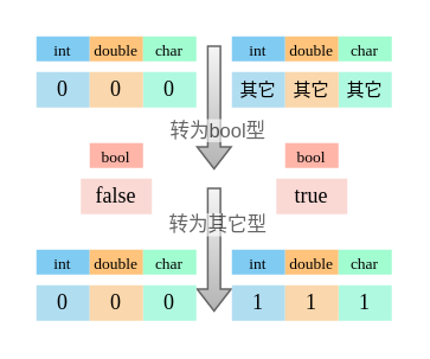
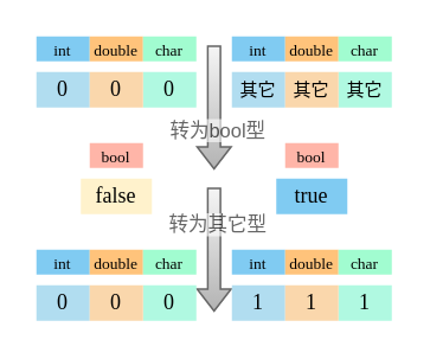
  <mxCell id="0" />
  <mxCell id="1" parent="0" />
- <mxCell id="2" value="&lt;font style=&quot;font-size: 12px;&quot; face=&quot;Consolas&quot;&gt;false&lt;/font&gt;" style="rounded=0;whiteSpace=wrap;html=1;strokeColor=none;fillColor=#fad9d5;" parent="1" vertex="1"><mxGeometry x="45" y="100" width="40" height="20" as="geometry" /></mxCell>
+ <mxCell id="2" value="&lt;font style=&quot;font-size: 12px;&quot; face=&quot;Consolas&quot;&gt;false&lt;/font&gt;" style="rounded=0;whiteSpace=wrap;html=1;strokeColor=none;fillColor=#fff2cc;" parent="1" vertex="1"><mxGeometry x="45" y="100" width="40" height="20" as="geometry" /></mxCell>
  <mxCell id="3" value="&lt;font style=&quot;font-size: 12px;&quot; face=&quot;Consolas&quot;&gt;0&lt;/font&gt;" style="rounded=0;whiteSpace=wrap;html=1;strokeColor=none;fillColor=#b1ddf0;" parent="1" vertex="1"><mxGeometry x="20" y="40" width="30" height="20" as="geometry" /></mxCell>
  <mxCell id="4" value="&lt;font style=&quot;font-size: 12px;&quot; face=&quot;Consolas&quot;&gt;0&lt;/font&gt;" style="rounded=0;whiteSpace=wrap;html=1;strokeColor=none;fillColor=#B0F9E1;" parent="1" vertex="1"><mxGeometry x="80" y="40" width="30" height="20" as="geometry" /></mxCell>
  <mxCell id="5" value="&lt;font style=&quot;font-size: 12px;&quot; face=&quot;Consolas&quot;&gt;0&lt;/font&gt;" style="rounded=0;whiteSpace=wrap;html=1;strokeColor=none;fillColor=#fad7ac;" parent="1" vertex="1"><mxGeometry x="50" y="40" width="30" height="20" as="geometry" /></mxCell>
  <mxCell id="6" value="" style="shape=flexArrow;endArrow=classic;html=1;rounded=0;endWidth=10.952;endSize=3.762;width=7.143;fillColor=#f5f5f5;gradientColor=#b3b3b3;strokeColor=#666666;" parent="1" edge="1"><mxGeometry width="50" height="50" relative="1" as="geometry"><mxPoint x="120" y="25" as="sourcePoint" /><mxPoint x="120" y="95" as="targetPoint" /></mxGeometry></mxCell>
  <mxCell id="7" value="&lt;font style=&quot;font-size: 11px;&quot;&gt;转为bool型&lt;/font&gt;" style="edgeLabel;html=1;align=center;verticalAlign=middle;resizable=0;points=[];textOpacity=60;" parent="6" vertex="1" connectable="0"><mxGeometry x="0.541" y="1" relative="1" as="geometry"><mxPoint y="-7" as="offset" /></mxGeometry></mxCell>
  <mxCell id="8" value="" style="shape=flexArrow;endArrow=classic;html=1;rounded=0;endWidth=10.952;endSize=3.762;width=7.143;fillColor=#f5f5f5;gradientColor=#b3b3b3;strokeColor=#666666;" parent="1" edge="1"><mxGeometry width="50" height="50" relative="1" as="geometry"><mxPoint x="120" y="105" as="sourcePoint" /><mxPoint x="120" y="175" as="targetPoint" /></mxGeometry></mxCell>
  <mxCell id="9" value="&lt;font style=&quot;font-size: 11px;&quot;&gt;转为其它型&lt;/font&gt;" style="edgeLabel;html=1;align=center;verticalAlign=middle;resizable=0;points=[];textOpacity=60;labelBorderColor=none;labelBackgroundColor=default;" parent="8" vertex="1" connectable="0"><mxGeometry x="0.541" y="1" relative="1" as="geometry"><mxPoint y="-34" as="offset" /></mxGeometry></mxCell>
  <mxCell id="10" value="&lt;font style=&quot;font-size: 12px;&quot; face=&quot;Consolas&quot;&gt;0&lt;/font&gt;" style="rounded=0;whiteSpace=wrap;html=1;strokeColor=none;fillColor=#b1ddf0;" parent="1" vertex="1"><mxGeometry x="20" y="160" width="30" height="20" as="geometry" /></mxCell>
  <mxCell id="11" value="&lt;font style=&quot;font-size: 12px;&quot; face=&quot;Consolas&quot;&gt;0&lt;/font&gt;" style="rounded=0;whiteSpace=wrap;html=1;strokeColor=none;fillColor=#B0F9E1;" parent="1" vertex="1"><mxGeometry x="80" y="160" width="30" height="20" as="geometry" /></mxCell>
  <mxCell id="12" value="&lt;font style=&quot;font-size: 12px;&quot; face=&quot;Consolas&quot;&gt;0&lt;/font&gt;" style="rounded=0;whiteSpace=wrap;html=1;strokeColor=none;fillColor=#fad7ac;" parent="1" vertex="1"><mxGeometry x="50" y="160" width="30" height="20" as="geometry" /></mxCell>
- <mxCell id="13" value="&lt;font face=&quot;Consolas&quot;&gt;true&lt;/font&gt;" style="rounded=0;whiteSpace=wrap;html=1;strokeColor=none;fillColor=#fad9d5;" parent="1" vertex="1"><mxGeometry x="155" y="100" width="40" height="20" as="geometry" /></mxCell>
+ <mxCell id="13" value="&lt;font face=&quot;Consolas&quot;&gt;true&lt;/font&gt;" style="rounded=0;whiteSpace=wrap;html=1;strokeColor=none;fillColor=#80cbf2;" parent="1" vertex="1"><mxGeometry x="155" y="100" width="40" height="20" as="geometry" /></mxCell>
  <mxCell id="14" value="&lt;font face=&quot;Consolas&quot; style=&quot;font-size: 10px;&quot;&gt;其它&lt;/font&gt;" style="rounded=0;whiteSpace=wrap;html=1;strokeColor=none;fillColor=#b1ddf0;fontSize=10;" parent="1" vertex="1"><mxGeometry x="130" y="40" width="30" height="20" as="geometry" /></mxCell>
  <mxCell id="15" value="&lt;font face=&quot;Consolas&quot; style=&quot;font-size: 10px;&quot;&gt;其它&lt;/font&gt;" style="rounded=0;whiteSpace=wrap;html=1;strokeColor=none;fillColor=#B0F9E1;fontSize=10;" parent="1" vertex="1"><mxGeometry x="190" y="40" width="30" height="20" as="geometry" /></mxCell>
  <mxCell id="16" value="&lt;font face=&quot;Consolas&quot; style=&quot;font-size: 10px;&quot;&gt;其它&lt;/font&gt;" style="rounded=0;whiteSpace=wrap;html=1;strokeColor=none;fillColor=#fad7ac;fontSize=10;" parent="1" vertex="1"><mxGeometry x="160" y="40" width="30" height="20" as="geometry" /></mxCell>
  <mxCell id="17" value="&lt;font style=&quot;font-size: 12px;&quot; face=&quot;Consolas&quot;&gt;1&lt;/font&gt;" style="rounded=0;whiteSpace=wrap;html=1;strokeColor=none;fillColor=#b1ddf0;" parent="1" vertex="1"><mxGeometry x="130" y="160" width="30" height="20" as="geometry" /></mxCell>
  <mxCell id="18" value="&lt;font face=&quot;Consolas&quot;&gt;1&lt;/font&gt;" style="rounded=0;whiteSpace=wrap;html=1;strokeColor=none;fillColor=#B0F9E1;" parent="1" vertex="1"><mxGeometry x="190" y="160" width="30" height="20" as="geometry" /></mxCell>
  <mxCell id="19" value="&lt;font style=&quot;font-size: 12px;&quot; face=&quot;Consolas&quot;&gt;1&lt;/font&gt;" style="rounded=0;whiteSpace=wrap;html=1;strokeColor=none;fillColor=#fad7ac;" parent="1" vertex="1"><mxGeometry x="160" y="160" width="30" height="20" as="geometry" /></mxCell>
  <mxCell id="20" value="&lt;font face=&quot;consolas&quot; style=&quot;font-size: 9px;&quot;&gt;int&lt;/font&gt;" style="text;html=1;strokeColor=none;fillColor=#80cbf2;align=center;verticalAlign=middle;whiteSpace=wrap;rounded=0;gradientColor=none;" parent="1" vertex="1"><mxGeometry x="20" y="20" width="30" height="14" as="geometry" /></mxCell>
  <mxCell id="21" value="&lt;font face=&quot;consolas&quot; style=&quot;font-size: 9px;&quot;&gt;double&lt;/font&gt;" style="text;html=1;strokeColor=none;fillColor=#ffc37b;align=center;verticalAlign=middle;whiteSpace=wrap;rounded=0;gradientColor=none;" parent="1" vertex="1"><mxGeometry x="50" y="20" width="30" height="14" as="geometry" /></mxCell>
  <mxCell id="22" value="&lt;font face=&quot;consolas&quot; style=&quot;font-size: 9px;&quot;&gt;char&lt;/font&gt;" style="text;html=1;strokeColor=none;fillColor=#a1fcd0;align=center;verticalAlign=middle;whiteSpace=wrap;rounded=0;gradientColor=none;" parent="1" vertex="1"><mxGeometry x="80" y="20" width="30" height="14" as="geometry" /></mxCell>
  <mxCell id="23" value="&lt;font face=&quot;consolas&quot; style=&quot;font-size: 9px;&quot;&gt;bool&lt;/font&gt;" style="text;html=1;strokeColor=none;fillColor=#ffb5a8;align=center;verticalAlign=middle;whiteSpace=wrap;rounded=0;gradientColor=none;" parent="1" vertex="1"><mxGeometry x="50" y="80" width="30" height="14" as="geometry" /></mxCell>
  <mxCell id="24" value="&lt;font face=&quot;consolas&quot; style=&quot;font-size: 9px;&quot;&gt;int&lt;/font&gt;" style="text;html=1;strokeColor=none;fillColor=#80cbf2;align=center;verticalAlign=middle;whiteSpace=wrap;rounded=0;gradientColor=none;" vertex="1" parent="1"><mxGeometry x="20" y="140" width="30" height="14" as="geometry" /></mxCell>
  <mxCell id="25" value="&lt;font face=&quot;consolas&quot; style=&quot;font-size: 9px;&quot;&gt;double&lt;/font&gt;" style="text;html=1;strokeColor=none;fillColor=#ffc37b;align=center;verticalAlign=middle;whiteSpace=wrap;rounded=0;gradientColor=none;" vertex="1" parent="1"><mxGeometry x="50" y="140" width="30" height="14" as="geometry" /></mxCell>
  <mxCell id="26" value="&lt;font face=&quot;consolas&quot; style=&quot;font-size: 9px;&quot;&gt;char&lt;/font&gt;" style="text;html=1;strokeColor=none;fillColor=#a1fcd0;align=center;verticalAlign=middle;whiteSpace=wrap;rounded=0;gradientColor=none;" vertex="1" parent="1"><mxGeometry x="80" y="140" width="30" height="14" as="geometry" /></mxCell>
  <mxCell id="27" value="&lt;font face=&quot;consolas&quot; style=&quot;font-size: 9px;&quot;&gt;int&lt;/font&gt;" style="text;html=1;strokeColor=none;fillColor=#80cbf2;align=center;verticalAlign=middle;whiteSpace=wrap;rounded=0;gradientColor=none;" vertex="1" parent="1"><mxGeometry x="130" y="20" width="30" height="14" as="geometry" /></mxCell>
  <mxCell id="28" value="&lt;font face=&quot;consolas&quot; style=&quot;font-size: 9px;&quot;&gt;double&lt;/font&gt;" style="text;html=1;strokeColor=none;fillColor=#ffc37b;align=center;verticalAlign=middle;whiteSpace=wrap;rounded=0;gradientColor=none;" vertex="1" parent="1"><mxGeometry x="160" y="20" width="30" height="14" as="geometry" /></mxCell>
  <mxCell id="29" value="&lt;font face=&quot;consolas&quot; style=&quot;font-size: 9px;&quot;&gt;char&lt;/font&gt;" style="text;html=1;strokeColor=none;fillColor=#a1fcd0;align=center;verticalAlign=middle;whiteSpace=wrap;rounded=0;gradientColor=none;" vertex="1" parent="1"><mxGeometry x="190" y="20" width="30" height="14" as="geometry" /></mxCell>
  <mxCell id="30" value="&lt;font face=&quot;consolas&quot; style=&quot;font-size: 9px;&quot;&gt;bool&lt;/font&gt;" style="text;html=1;strokeColor=none;fillColor=#ffb5a8;align=center;verticalAlign=middle;whiteSpace=wrap;rounded=0;gradientColor=none;" vertex="1" parent="1"><mxGeometry x="160" y="80" width="30" height="14" as="geometry" /></mxCell>
  <mxCell id="31" value="&lt;font face=&quot;consolas&quot; style=&quot;font-size: 9px;&quot;&gt;int&lt;/font&gt;" style="text;html=1;strokeColor=none;fillColor=#80cbf2;align=center;verticalAlign=middle;whiteSpace=wrap;rounded=0;gradientColor=none;" vertex="1" parent="1"><mxGeometry x="130" y="140" width="30" height="14" as="geometry" /></mxCell>
  <mxCell id="32" value="&lt;font face=&quot;consolas&quot; style=&quot;font-size: 9px;&quot;&gt;double&lt;/font&gt;" style="text;html=1;strokeColor=none;fillColor=#ffc37b;align=center;verticalAlign=middle;whiteSpace=wrap;rounded=0;gradientColor=none;" vertex="1" parent="1"><mxGeometry x="160" y="140" width="30" height="14" as="geometry" /></mxCell>
  <mxCell id="33" value="&lt;font face=&quot;consolas&quot; style=&quot;font-size: 9px;&quot;&gt;char&lt;/font&gt;" style="text;html=1;strokeColor=none;fillColor=#a1fcd0;align=center;verticalAlign=middle;whiteSpace=wrap;rounded=0;gradientColor=none;" vertex="1" parent="1"><mxGeometry x="190" y="140" width="30" height="14" as="geometry" /></mxCell>
